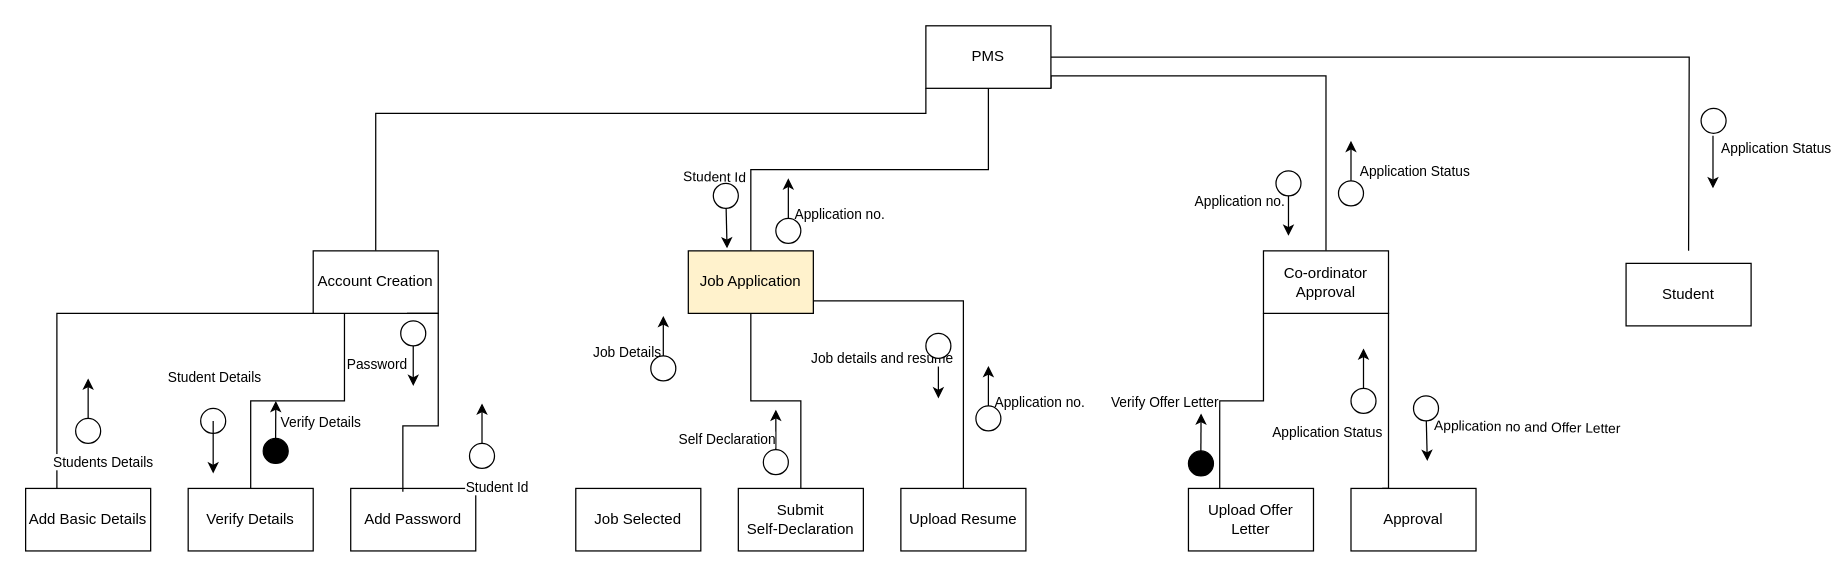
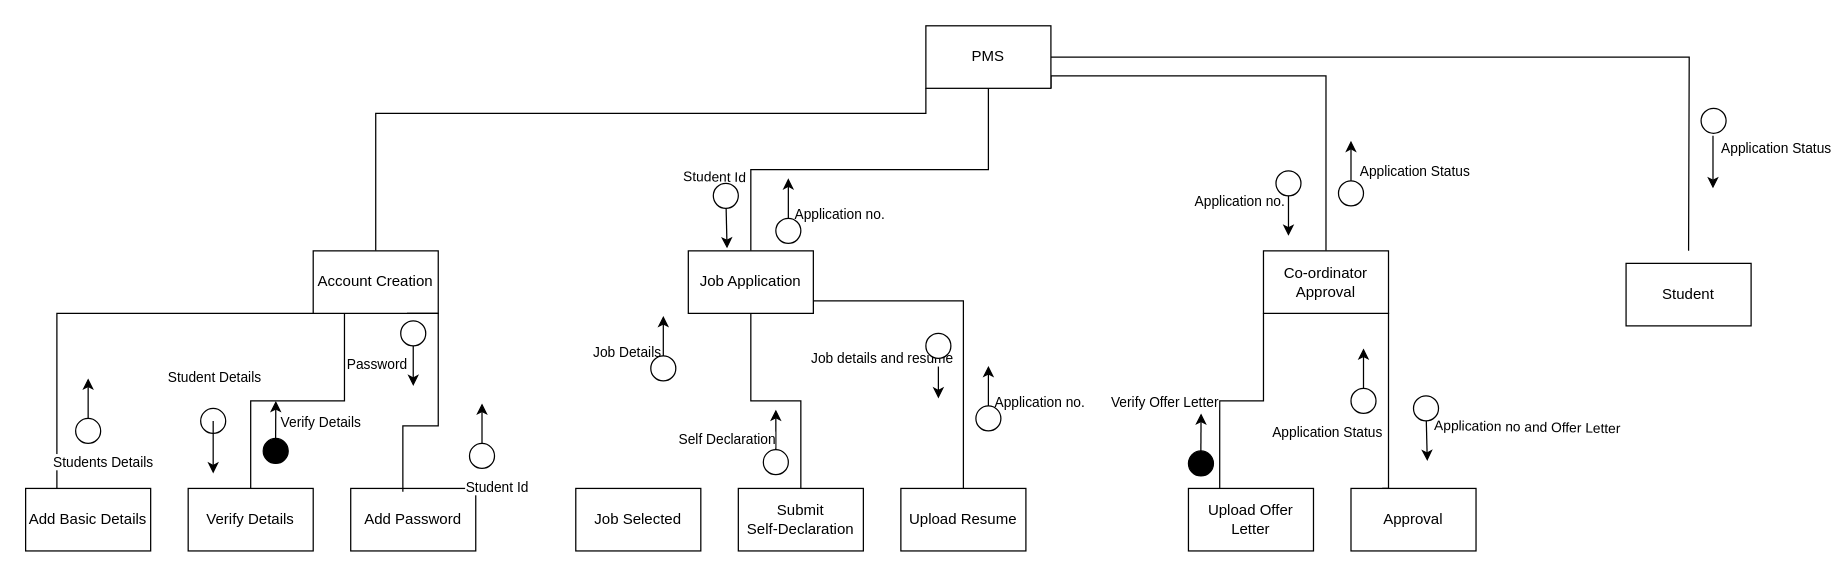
  <mxCell id="0" />
  <mxCell id="1" parent="0" />
  <mxCell id="2" style="edgeStyle=orthogonalEdgeStyle;rounded=0;orthogonalLoop=1;jettySize=auto;html=1;exitX=0;exitY=1;exitDx=0;exitDy=0;startArrow=none;startFill=0;endArrow=none;endFill=0;" parent="1" source="6" target="16" edge="1"><mxGeometry relative="1" as="geometry"><Array as="points"><mxPoint x="740" y="90" /><mxPoint x="300" y="90" /></Array></mxGeometry></mxCell>
  <mxCell id="3" style="edgeStyle=orthogonalEdgeStyle;rounded=0;orthogonalLoop=1;jettySize=auto;html=1;exitX=1;exitY=1;exitDx=0;exitDy=0;endArrow=none;endFill=0;" parent="1" source="6" target="10" edge="1"><mxGeometry relative="1" as="geometry"><Array as="points"><mxPoint x="840" y="60" /><mxPoint x="1060" y="60" /></Array></mxGeometry></mxCell>
  <mxCell id="4" style="edgeStyle=orthogonalEdgeStyle;rounded=0;orthogonalLoop=1;jettySize=auto;html=1;exitX=0.5;exitY=1;exitDx=0;exitDy=0;endArrow=none;endFill=0;" parent="1" source="6" target="13" edge="1"><mxGeometry relative="1" as="geometry" /></mxCell>
  <mxCell id="5" style="edgeStyle=orthogonalEdgeStyle;rounded=0;orthogonalLoop=1;jettySize=auto;html=1;exitX=1;exitY=0.5;exitDx=0;exitDy=0;endArrow=none;endFill=0;" parent="1" source="6" edge="1"><mxGeometry relative="1" as="geometry"><mxPoint x="1350" y="200" as="targetPoint" /></mxGeometry></mxCell>
  <mxCell id="6" value="PMS" style="html=1;dashed=0;whiteSpace=wrap;" parent="1" vertex="1"><mxGeometry x="740" y="20" width="100" height="50" as="geometry" /></mxCell>
  <mxCell id="7" value="Student" style="html=1;dashed=0;whiteSpace=wrap;" parent="1" vertex="1"><mxGeometry x="1300" y="210" width="100" height="50" as="geometry" /></mxCell>
  <mxCell id="8" style="edgeStyle=orthogonalEdgeStyle;rounded=0;orthogonalLoop=1;jettySize=auto;html=1;exitX=0;exitY=1;exitDx=0;exitDy=0;entryX=0.25;entryY=0;entryDx=0;entryDy=0;endArrow=none;endFill=0;" parent="1" source="10" target="24" edge="1"><mxGeometry relative="1" as="geometry" /></mxCell>
  <mxCell id="9" style="edgeStyle=orthogonalEdgeStyle;rounded=0;orthogonalLoop=1;jettySize=auto;html=1;exitX=0.75;exitY=1;exitDx=0;exitDy=0;entryX=0.25;entryY=0;entryDx=0;entryDy=0;endArrow=none;endFill=0;" parent="1" source="10" target="23" edge="1"><mxGeometry relative="1" as="geometry"><Array as="points"><mxPoint x="1110" y="250" /><mxPoint x="1110" y="390" /></Array></mxGeometry></mxCell>
  <mxCell id="10" value="Co-ordinator Approval" style="html=1;dashed=0;whiteSpace=wrap;" parent="1" vertex="1"><mxGeometry x="1010" y="200" width="100" height="50" as="geometry" /></mxCell>
  <mxCell id="11" style="edgeStyle=orthogonalEdgeStyle;rounded=0;orthogonalLoop=1;jettySize=auto;html=1;exitX=0.5;exitY=1;exitDx=0;exitDy=0;endArrow=none;endFill=0;" parent="1" source="13" target="22" edge="1"><mxGeometry relative="1" as="geometry" /></mxCell>
  <mxCell id="12" style="edgeStyle=orthogonalEdgeStyle;rounded=0;orthogonalLoop=1;jettySize=auto;html=1;exitX=1;exitY=1;exitDx=0;exitDy=0;endArrow=none;endFill=0;" parent="1" source="13" target="21" edge="1"><mxGeometry relative="1" as="geometry"><Array as="points"><mxPoint x="650" y="240" /><mxPoint x="770" y="240" /></Array></mxGeometry></mxCell>
- <mxCell id="13" value="Job Application" style="html=1;dashed=0;whiteSpace=wrap;fillColor=#fff2cc;" parent="1" vertex="1"><mxGeometry x="550" y="200" width="100" height="50" as="geometry" /></mxCell>
+ <mxCell id="13" value="Job Application" style="html=1;dashed=0;whiteSpace=wrap;" parent="1" vertex="1"><mxGeometry x="550" y="200" width="100" height="50" as="geometry" /></mxCell>
  <mxCell id="14" style="edgeStyle=orthogonalEdgeStyle;rounded=0;orthogonalLoop=1;jettySize=auto;html=1;exitX=0;exitY=1;exitDx=0;exitDy=0;entryX=0.25;entryY=0;entryDx=0;entryDy=0;endArrow=none;endFill=0;" parent="1" source="16" target="17" edge="1"><mxGeometry relative="1" as="geometry"><Array as="points"><mxPoint x="45" y="250" /></Array></mxGeometry></mxCell>
  <mxCell id="15" style="edgeStyle=orthogonalEdgeStyle;rounded=0;orthogonalLoop=1;jettySize=auto;html=1;exitX=0.25;exitY=1;exitDx=0;exitDy=0;entryX=0.5;entryY=0;entryDx=0;entryDy=0;endArrow=none;endFill=0;" parent="1" source="16" target="19" edge="1"><mxGeometry relative="1" as="geometry" /></mxCell>
  <mxCell id="16" value="Account Creation" style="html=1;dashed=0;whiteSpace=wrap;" parent="1" vertex="1"><mxGeometry x="250" y="200" width="100" height="50" as="geometry" /></mxCell>
  <mxCell id="17" value="Add Basic Details" style="html=1;dashed=0;whiteSpace=wrap;" parent="1" vertex="1"><mxGeometry x="20" y="390" width="100" height="50" as="geometry" /></mxCell>
  <mxCell id="18" value="Add Password" style="html=1;dashed=0;whiteSpace=wrap;" parent="1" vertex="1"><mxGeometry x="280" y="390" width="100" height="50" as="geometry" /></mxCell>
  <mxCell id="19" value="Verify Details" style="html=1;dashed=0;whiteSpace=wrap;" parent="1" vertex="1"><mxGeometry x="150" y="390" width="100" height="50" as="geometry" /></mxCell>
  <mxCell id="20" value="Job Selected" style="html=1;dashed=0;whiteSpace=wrap;" parent="1" vertex="1"><mxGeometry x="460" y="390" width="100" height="50" as="geometry" /></mxCell>
  <mxCell id="21" value="Upload Resume" style="html=1;dashed=0;whiteSpace=wrap;" parent="1" vertex="1"><mxGeometry x="720" y="390" width="100" height="50" as="geometry" /></mxCell>
  <mxCell id="22" value="Submit&lt;br&gt;Self-Declaration" style="html=1;dashed=0;whiteSpace=wrap;" parent="1" vertex="1"><mxGeometry x="590" y="390" width="100" height="50" as="geometry" /></mxCell>
  <mxCell id="23" value="Approval" style="html=1;dashed=0;whiteSpace=wrap;" parent="1" vertex="1"><mxGeometry x="1080" y="390" width="100" height="50" as="geometry" /></mxCell>
  <mxCell id="24" value="Upload Offer&lt;br&gt;Letter" style="html=1;dashed=0;whiteSpace=wrap;" parent="1" vertex="1"><mxGeometry x="950" y="390" width="100" height="50" as="geometry" /></mxCell>
  <mxCell id="25" style="edgeStyle=orthogonalEdgeStyle;rounded=0;orthogonalLoop=1;jettySize=auto;html=1;exitX=0.75;exitY=1;exitDx=0;exitDy=0;entryX=0.417;entryY=0.053;entryDx=0;entryDy=0;entryPerimeter=0;endArrow=none;endFill=0;" parent="1" source="16" target="18" edge="1"><mxGeometry relative="1" as="geometry"><Array as="points"><mxPoint x="350" y="250" /><mxPoint x="350" y="340" /><mxPoint x="322" y="340" /></Array></mxGeometry></mxCell>
  <mxCell id="26" value="" style="group;rotation=-225;" parent="1" vertex="1" connectable="0"><mxGeometry x="150" y="330" width="40" height="40" as="geometry" /></mxCell>
  <mxCell id="27" value="" style="ellipse;whiteSpace=wrap;html=1;aspect=fixed;rotation=-225;" parent="26" vertex="1"><mxGeometry x="10" y="-4" width="20" height="20" as="geometry" /></mxCell>
  <mxCell id="28" value="" style="endArrow=classic;html=1;rounded=0;" parent="26" edge="1"><mxGeometry width="50" height="50" relative="1" as="geometry"><mxPoint x="20" y="6" as="sourcePoint" /><mxPoint x="20" y="48" as="targetPoint" /></mxGeometry></mxCell>
  <mxCell id="29" value="Student Details" style="edgeLabel;html=1;align=center;verticalAlign=middle;resizable=0;points=[];" parent="28" vertex="1" connectable="0"><mxGeometry x="-0.031" y="2" relative="1" as="geometry"><mxPoint x="-2" y="-56" as="offset" /></mxGeometry></mxCell>
  <mxCell id="30" value="" style="group;rotation=-45;" parent="1" vertex="1" connectable="0"><mxGeometry x="50" y="310" width="40" height="40" as="geometry" /></mxCell>
  <mxCell id="31" value="" style="endArrow=classic;html=1;rounded=0;" parent="30" edge="1"><mxGeometry width="50" height="50" relative="1" as="geometry"><mxPoint x="20" y="34" as="sourcePoint" /><mxPoint x="20" y="-8" as="targetPoint" /></mxGeometry></mxCell>
  <mxCell id="32" value="Students Details" style="edgeLabel;html=1;align=center;verticalAlign=middle;resizable=0;points=[];rotation=0;" parent="31" vertex="1" connectable="0"><mxGeometry x="-0.338" y="-3" relative="1" as="geometry"><mxPoint x="8" y="38" as="offset" /></mxGeometry></mxCell>
  <mxCell id="33" value="" style="ellipse;whiteSpace=wrap;html=1;aspect=fixed;rotation=-45;" parent="30" vertex="1"><mxGeometry x="10" y="24" width="20" height="20" as="geometry" /></mxCell>
  <mxCell id="34" value="" style="group;rotation=-45;" parent="1" vertex="1" connectable="0"><mxGeometry x="510" y="260" width="40" height="40" as="geometry" /></mxCell>
  <mxCell id="35" value="" style="endArrow=classic;html=1;rounded=0;" parent="34" edge="1"><mxGeometry width="50" height="50" relative="1" as="geometry"><mxPoint x="20" y="34" as="sourcePoint" /><mxPoint x="20" y="-8" as="targetPoint" /></mxGeometry></mxCell>
  <mxCell id="36" value="Job Details" style="edgeLabel;html=1;align=center;verticalAlign=middle;resizable=0;points=[];rotation=0;" parent="35" vertex="1" connectable="0"><mxGeometry x="-0.338" y="-3" relative="1" as="geometry"><mxPoint x="-33" as="offset" /></mxGeometry></mxCell>
  <mxCell id="37" value="" style="ellipse;whiteSpace=wrap;html=1;aspect=fixed;rotation=-45;" parent="34" vertex="1"><mxGeometry x="10" y="24" width="20" height="20" as="geometry" /></mxCell>
  <mxCell id="38" value="" style="group;rotation=135;" parent="1" vertex="1" connectable="0"><mxGeometry x="310" y="260" width="40" height="40" as="geometry" /></mxCell>
  <mxCell id="39" value="" style="endArrow=classic;html=1;rounded=0;" parent="38" edge="1"><mxGeometry width="50" height="50" relative="1" as="geometry"><mxPoint x="20" y="6" as="sourcePoint" /><mxPoint x="20" y="48" as="targetPoint" /></mxGeometry></mxCell>
  <mxCell id="40" value="Password" style="edgeLabel;html=1;align=center;verticalAlign=middle;resizable=0;points=[];rotation=0;" parent="39" vertex="1" connectable="0"><mxGeometry x="-0.338" y="-3" relative="1" as="geometry"><mxPoint x="-27" y="10" as="offset" /></mxGeometry></mxCell>
  <mxCell id="41" value="" style="ellipse;whiteSpace=wrap;html=1;aspect=fixed;rotation=135;" parent="38" vertex="1"><mxGeometry x="10" y="-4" width="20" height="20" as="geometry" /></mxCell>
  <mxCell id="42" value="" style="group;rotation=-225;" parent="1" vertex="1" connectable="0"><mxGeometry x="560" y="150" width="40" height="40" as="geometry" /></mxCell>
  <mxCell id="43" value="" style="endArrow=classic;html=1;rounded=0;" parent="42" edge="1"><mxGeometry width="50" height="50" relative="1" as="geometry"><mxPoint x="20" y="6" as="sourcePoint" /><mxPoint x="21" y="48" as="targetPoint" /></mxGeometry></mxCell>
  <mxCell id="44" value="Student Id" style="edgeLabel;html=1;align=center;verticalAlign=middle;resizable=0;points=[];rotation=1;" parent="43" vertex="1" connectable="0"><mxGeometry x="-0.338" y="-3" relative="1" as="geometry"><mxPoint x="-7" y="-30" as="offset" /></mxGeometry></mxCell>
  <mxCell id="45" value="" style="ellipse;whiteSpace=wrap;html=1;aspect=fixed;rotation=-225;" parent="42" vertex="1"><mxGeometry x="10" y="-4" width="20" height="20" as="geometry" /></mxCell>
  <mxCell id="46" value="" style="group" parent="1" vertex="1" connectable="0"><mxGeometry x="210" y="320" width="20" height="50" as="geometry" /></mxCell>
  <mxCell id="47" value="" style="ellipse;whiteSpace=wrap;html=1;aspect=fixed;fillColor=#000000;" parent="46" vertex="1"><mxGeometry y="30" width="20" height="20" as="geometry" /></mxCell>
  <mxCell id="48" value="" style="endArrow=classic;html=1;rounded=0;movable=1;resizable=1;rotatable=1;deletable=1;editable=1;locked=0;connectable=1;" parent="46" edge="1"><mxGeometry width="50" height="50" relative="1" as="geometry"><mxPoint x="9.83" y="50" as="sourcePoint" /><mxPoint x="10.09" as="targetPoint" /></mxGeometry></mxCell>
  <mxCell id="49" value="Verify Details" style="edgeLabel;html=1;align=center;verticalAlign=middle;resizable=0;points=[];" parent="48" vertex="1" connectable="0"><mxGeometry x="0.395" y="-1" relative="1" as="geometry"><mxPoint x="34" y="1" as="offset" /></mxGeometry></mxCell>
  <mxCell id="50" value="" style="group" parent="1" vertex="1" connectable="0"><mxGeometry x="950" y="330" width="20" height="50" as="geometry" /></mxCell>
  <mxCell id="51" value="" style="ellipse;whiteSpace=wrap;html=1;aspect=fixed;fillColor=#000000;" parent="50" vertex="1"><mxGeometry y="30" width="20" height="20" as="geometry" /></mxCell>
  <mxCell id="52" value="" style="endArrow=classic;html=1;rounded=0;movable=1;resizable=1;rotatable=1;deletable=1;editable=1;locked=0;connectable=1;" parent="50" edge="1"><mxGeometry width="50" height="50" relative="1" as="geometry"><mxPoint x="9.83" y="50" as="sourcePoint" /><mxPoint x="10.09" as="targetPoint" /></mxGeometry></mxCell>
  <mxCell id="53" value="Verify Offer Letter" style="edgeLabel;html=1;align=center;verticalAlign=middle;resizable=0;points=[];" parent="52" vertex="1" connectable="0"><mxGeometry x="0.395" y="-1" relative="1" as="geometry"><mxPoint x="-31" y="-25" as="offset" /></mxGeometry></mxCell>
  <mxCell id="54" value="" style="group;rotation=-45;" parent="1" vertex="1" connectable="0"><mxGeometry x="600" y="335" width="40" height="40" as="geometry" /></mxCell>
  <mxCell id="55" value="" style="endArrow=classic;html=1;rounded=0;" parent="54" edge="1"><mxGeometry width="50" height="50" relative="1" as="geometry"><mxPoint x="20" y="34" as="sourcePoint" /><mxPoint x="20" y="-8" as="targetPoint" /></mxGeometry></mxCell>
  <mxCell id="56" value="Self Declaration" style="edgeLabel;html=1;align=center;verticalAlign=middle;resizable=0;points=[];rotation=0;" parent="55" vertex="1" connectable="0"><mxGeometry x="-0.338" y="-3" relative="1" as="geometry"><mxPoint x="-43" y="-5" as="offset" /></mxGeometry></mxCell>
  <mxCell id="57" value="" style="ellipse;whiteSpace=wrap;html=1;aspect=fixed;rotation=-45;" parent="54" vertex="1"><mxGeometry x="10" y="24" width="20" height="20" as="geometry" /></mxCell>
  <mxCell id="58" value="" style="group;rotation=-45;" parent="1" vertex="1" connectable="0"><mxGeometry x="365" y="330" width="40" height="40" as="geometry" /></mxCell>
  <mxCell id="59" value="" style="endArrow=classic;html=1;rounded=0;" parent="58" edge="1"><mxGeometry width="50" height="50" relative="1" as="geometry"><mxPoint x="20" y="34" as="sourcePoint" /><mxPoint x="20" y="-8" as="targetPoint" /></mxGeometry></mxCell>
  <mxCell id="60" value="Student Id" style="edgeLabel;html=1;align=center;verticalAlign=middle;resizable=0;points=[];rotation=0;" parent="59" vertex="1" connectable="0"><mxGeometry x="-0.338" y="-3" relative="1" as="geometry"><mxPoint x="8" y="38" as="offset" /></mxGeometry></mxCell>
  <mxCell id="61" value="" style="ellipse;whiteSpace=wrap;html=1;aspect=fixed;rotation=-45;" parent="58" vertex="1"><mxGeometry x="10" y="24" width="20" height="20" as="geometry" /></mxCell>
  <mxCell id="62" value="" style="group;rotation=135;" parent="1" vertex="1" connectable="0"><mxGeometry x="730" y="270" width="40" height="40" as="geometry" /></mxCell>
  <mxCell id="63" value="" style="endArrow=classic;html=1;rounded=0;" parent="62" edge="1"><mxGeometry width="50" height="50" relative="1" as="geometry"><mxPoint x="20" y="6" as="sourcePoint" /><mxPoint x="20" y="48" as="targetPoint" /></mxGeometry></mxCell>
  <mxCell id="64" value="Job details and resume" style="edgeLabel;html=1;align=center;verticalAlign=middle;resizable=0;points=[];rotation=0;" parent="63" vertex="1" connectable="0"><mxGeometry x="-0.338" y="-3" relative="1" as="geometry"><mxPoint x="-43" y="-5" as="offset" /></mxGeometry></mxCell>
  <mxCell id="65" value="" style="ellipse;whiteSpace=wrap;html=1;aspect=fixed;rotation=135;" parent="62" vertex="1"><mxGeometry x="10" y="-4" width="20" height="20" as="geometry" /></mxCell>
  <mxCell id="66" value="" style="group;rotation=-45;" parent="1" vertex="1" connectable="0"><mxGeometry x="770" y="300" width="40" height="40" as="geometry" /></mxCell>
  <mxCell id="67" value="" style="endArrow=classic;html=1;rounded=0;" parent="66" edge="1"><mxGeometry width="50" height="50" relative="1" as="geometry"><mxPoint x="20" y="34" as="sourcePoint" /><mxPoint x="20" y="-8" as="targetPoint" /></mxGeometry></mxCell>
  <mxCell id="68" value="Application no." style="edgeLabel;html=1;align=center;verticalAlign=middle;resizable=0;points=[];rotation=0;" parent="67" vertex="1" connectable="0"><mxGeometry x="-0.338" y="-3" relative="1" as="geometry"><mxPoint x="37" as="offset" /></mxGeometry></mxCell>
  <mxCell id="69" value="" style="ellipse;whiteSpace=wrap;html=1;aspect=fixed;rotation=-45;" parent="66" vertex="1"><mxGeometry x="10" y="24" width="20" height="20" as="geometry" /></mxCell>
  <mxCell id="70" value="" style="group;rotation=-45;" parent="1" vertex="1" connectable="0"><mxGeometry x="610" y="150" width="40" height="40" as="geometry" /></mxCell>
  <mxCell id="71" value="" style="endArrow=classic;html=1;rounded=0;" parent="70" edge="1"><mxGeometry width="50" height="50" relative="1" as="geometry"><mxPoint x="20" y="34" as="sourcePoint" /><mxPoint x="20" y="-8" as="targetPoint" /></mxGeometry></mxCell>
  <mxCell id="72" value="Application no." style="edgeLabel;html=1;align=center;verticalAlign=middle;resizable=0;points=[];rotation=0;" parent="71" vertex="1" connectable="0"><mxGeometry x="-0.338" y="-3" relative="1" as="geometry"><mxPoint x="37" as="offset" /></mxGeometry></mxCell>
  <mxCell id="73" value="" style="ellipse;whiteSpace=wrap;html=1;aspect=fixed;rotation=-45;" parent="70" vertex="1"><mxGeometry x="10" y="24" width="20" height="20" as="geometry" /></mxCell>
  <mxCell id="74" value="" style="group;rotation=135;" parent="1" vertex="1" connectable="0"><mxGeometry x="1350" y="90" width="40" height="40" as="geometry" /></mxCell>
  <mxCell id="75" value="" style="ellipse;whiteSpace=wrap;html=1;aspect=fixed;rotation=135;" parent="74" vertex="1"><mxGeometry x="10" y="-4" width="20" height="20" as="geometry" /></mxCell>
  <mxCell id="76" value="" style="endArrow=classic;html=1;rounded=0;" parent="1" edge="1"><mxGeometry width="50" height="50" relative="1" as="geometry"><mxPoint x="1369.52" y="108" as="sourcePoint" /><mxPoint x="1369.52" y="150" as="targetPoint" /></mxGeometry></mxCell>
  <mxCell id="77" value="Application Status" style="edgeLabel;html=1;align=center;verticalAlign=middle;resizable=0;points=[];rotation=0;" parent="76" vertex="1" connectable="0"><mxGeometry x="-0.338" y="-3" relative="1" as="geometry"><mxPoint x="53" y="-5" as="offset" /></mxGeometry></mxCell>
  <mxCell id="78" value="" style="group;rotation=-45;" parent="1" vertex="1" connectable="0"><mxGeometry x="1070" y="286" width="40" height="40" as="geometry" /></mxCell>
  <mxCell id="79" value="" style="endArrow=classic;html=1;rounded=0;" parent="78" edge="1"><mxGeometry width="50" height="50" relative="1" as="geometry"><mxPoint x="20" y="34" as="sourcePoint" /><mxPoint x="20" y="-8" as="targetPoint" /></mxGeometry></mxCell>
  <mxCell id="80" value="Application Status" style="edgeLabel;html=1;align=center;verticalAlign=middle;resizable=0;points=[];rotation=0;" parent="79" vertex="1" connectable="0"><mxGeometry x="-0.338" y="-3" relative="1" as="geometry"><mxPoint x="-33" y="38" as="offset" /></mxGeometry></mxCell>
  <mxCell id="81" value="" style="ellipse;whiteSpace=wrap;html=1;aspect=fixed;rotation=-45;" parent="78" vertex="1"><mxGeometry x="10" y="24" width="20" height="20" as="geometry" /></mxCell>
  <mxCell id="82" value="" style="group;rotation=-225;" parent="1" vertex="1" connectable="0"><mxGeometry x="1120" y="320" width="40" height="40" as="geometry" /></mxCell>
  <mxCell id="83" value="" style="endArrow=classic;html=1;rounded=0;" parent="82" edge="1"><mxGeometry width="50" height="50" relative="1" as="geometry"><mxPoint x="20" y="6" as="sourcePoint" /><mxPoint x="21" y="48" as="targetPoint" /></mxGeometry></mxCell>
  <mxCell id="84" value="Application no and Offer Letter" style="edgeLabel;html=1;align=center;verticalAlign=middle;resizable=0;points=[];rotation=1;" parent="83" vertex="1" connectable="0"><mxGeometry x="-0.338" y="-3" relative="1" as="geometry"><mxPoint x="83" as="offset" /></mxGeometry></mxCell>
  <mxCell id="85" value="" style="ellipse;whiteSpace=wrap;html=1;aspect=fixed;rotation=-225;" parent="82" vertex="1"><mxGeometry x="10" y="-4" width="20" height="20" as="geometry" /></mxCell>
  <mxCell id="86" value="" style="group;rotation=135;" parent="1" vertex="1" connectable="0"><mxGeometry x="1010" y="140" width="40" height="40" as="geometry" /></mxCell>
  <mxCell id="87" value="" style="endArrow=classic;html=1;rounded=0;" parent="86" edge="1"><mxGeometry width="50" height="50" relative="1" as="geometry"><mxPoint x="20" y="6" as="sourcePoint" /><mxPoint x="20" y="48" as="targetPoint" /></mxGeometry></mxCell>
  <mxCell id="88" value="Application no." style="edgeLabel;html=1;align=center;verticalAlign=middle;resizable=0;points=[];rotation=0;" parent="87" vertex="1" connectable="0"><mxGeometry x="-0.338" y="-3" relative="1" as="geometry"><mxPoint x="-37" as="offset" /></mxGeometry></mxCell>
  <mxCell id="89" value="" style="ellipse;whiteSpace=wrap;html=1;aspect=fixed;rotation=135;" parent="86" vertex="1"><mxGeometry x="10" y="-4" width="20" height="20" as="geometry" /></mxCell>
  <mxCell id="90" value="" style="group;rotation=-45;" parent="1" vertex="1" connectable="0"><mxGeometry x="1060" y="120" width="40" height="40" as="geometry" /></mxCell>
  <mxCell id="91" value="" style="endArrow=classic;html=1;rounded=0;" parent="90" edge="1"><mxGeometry width="50" height="50" relative="1" as="geometry"><mxPoint x="20" y="34" as="sourcePoint" /><mxPoint x="20" y="-8" as="targetPoint" /></mxGeometry></mxCell>
  <mxCell id="92" value="Application Status" style="edgeLabel;html=1;align=center;verticalAlign=middle;resizable=0;points=[];rotation=0;" parent="91" vertex="1" connectable="0"><mxGeometry x="-0.338" y="-3" relative="1" as="geometry"><mxPoint x="47" y="-4" as="offset" /></mxGeometry></mxCell>
  <mxCell id="93" value="" style="ellipse;whiteSpace=wrap;html=1;aspect=fixed;rotation=-45;" parent="90" vertex="1"><mxGeometry x="10" y="24" width="20" height="20" as="geometry" /></mxCell>
